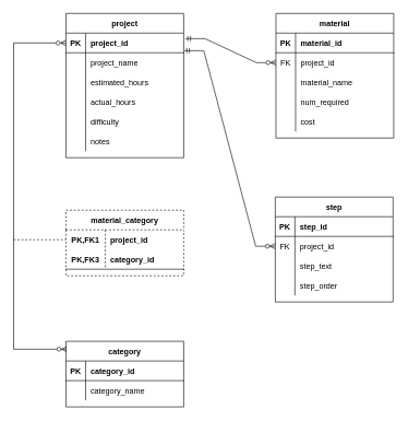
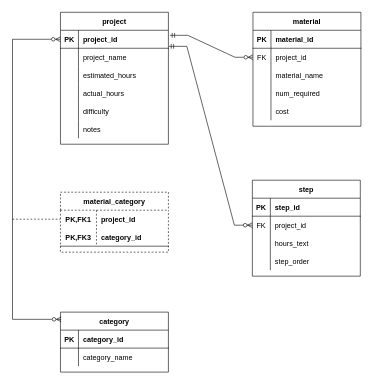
  <mxCell id="0" />
  <mxCell id="1" parent="0" />
  <mxCell id="2" value="project" style="shape=table;startSize=30;container=1;collapsible=1;childLayout=tableLayout;fixedRows=1;rowLines=0;fontStyle=1;align=center;resizeLast=1;" vertex="1" parent="1"><mxGeometry x="100" y="20" width="180" height="220" as="geometry" /></mxCell>
  <mxCell id="3" value="" style="shape=tableRow;horizontal=0;startSize=0;swimlaneHead=0;swimlaneBody=0;fillColor=none;collapsible=0;dropTarget=0;points=[[0,0.5],[1,0.5]];portConstraint=eastwest;top=0;left=0;right=0;bottom=1;" vertex="1" parent="2"><mxGeometry y="30" width="180" height="30" as="geometry" /></mxCell>
  <mxCell id="4" value="PK" style="shape=partialRectangle;connectable=0;fillColor=none;top=0;left=0;bottom=0;right=0;fontStyle=1;overflow=hidden;" vertex="1" parent="3"><mxGeometry width="30" height="30" as="geometry"><mxRectangle width="30" height="30" as="alternateBounds" /></mxGeometry></mxCell>
  <mxCell id="5" value="project_id" style="shape=partialRectangle;connectable=0;fillColor=none;top=0;left=0;bottom=0;right=0;align=left;spacingLeft=6;fontStyle=1;overflow=hidden;" vertex="1" parent="3"><mxGeometry x="30" width="150" height="30" as="geometry"><mxRectangle width="150" height="30" as="alternateBounds" /></mxGeometry></mxCell>
  <mxCell id="6" value="" style="shape=tableRow;horizontal=0;startSize=0;swimlaneHead=0;swimlaneBody=0;fillColor=none;collapsible=0;dropTarget=0;points=[[0,0.5],[1,0.5]];portConstraint=eastwest;top=0;left=0;right=0;bottom=0;" vertex="1" parent="2"><mxGeometry y="60" width="180" height="30" as="geometry" /></mxCell>
  <mxCell id="7" value="" style="shape=partialRectangle;connectable=0;fillColor=none;top=0;left=0;bottom=0;right=0;editable=1;overflow=hidden;" vertex="1" parent="6"><mxGeometry width="30" height="30" as="geometry"><mxRectangle width="30" height="30" as="alternateBounds" /></mxGeometry></mxCell>
  <mxCell id="8" value="project_name" style="shape=partialRectangle;connectable=0;fillColor=none;top=0;left=0;bottom=0;right=0;align=left;spacingLeft=6;overflow=hidden;" vertex="1" parent="6"><mxGeometry x="30" width="150" height="30" as="geometry"><mxRectangle width="150" height="30" as="alternateBounds" /></mxGeometry></mxCell>
  <mxCell id="9" value="" style="shape=tableRow;horizontal=0;startSize=0;swimlaneHead=0;swimlaneBody=0;fillColor=none;collapsible=0;dropTarget=0;points=[[0,0.5],[1,0.5]];portConstraint=eastwest;top=0;left=0;right=0;bottom=0;" vertex="1" parent="2"><mxGeometry y="90" width="180" height="30" as="geometry" /></mxCell>
  <mxCell id="10" value="" style="shape=partialRectangle;connectable=0;fillColor=none;top=0;left=0;bottom=0;right=0;editable=1;overflow=hidden;" vertex="1" parent="9"><mxGeometry width="30" height="30" as="geometry"><mxRectangle width="30" height="30" as="alternateBounds" /></mxGeometry></mxCell>
  <mxCell id="11" value="estimated_hours" style="shape=partialRectangle;connectable=0;fillColor=none;top=0;left=0;bottom=0;right=0;align=left;spacingLeft=6;overflow=hidden;" vertex="1" parent="9"><mxGeometry x="30" width="150" height="30" as="geometry"><mxRectangle width="150" height="30" as="alternateBounds" /></mxGeometry></mxCell>
  <mxCell id="12" value="" style="shape=tableRow;horizontal=0;startSize=0;swimlaneHead=0;swimlaneBody=0;fillColor=none;collapsible=0;dropTarget=0;points=[[0,0.5],[1,0.5]];portConstraint=eastwest;top=0;left=0;right=0;bottom=0;" vertex="1" parent="2"><mxGeometry y="120" width="180" height="30" as="geometry" /></mxCell>
  <mxCell id="13" value="" style="shape=partialRectangle;connectable=0;fillColor=none;top=0;left=0;bottom=0;right=0;editable=1;overflow=hidden;" vertex="1" parent="12"><mxGeometry width="30" height="30" as="geometry"><mxRectangle width="30" height="30" as="alternateBounds" /></mxGeometry></mxCell>
  <mxCell id="14" value="actual_hours" style="shape=partialRectangle;connectable=0;fillColor=none;top=0;left=0;bottom=0;right=0;align=left;spacingLeft=6;overflow=hidden;" vertex="1" parent="12"><mxGeometry x="30" width="150" height="30" as="geometry"><mxRectangle width="150" height="30" as="alternateBounds" /></mxGeometry></mxCell>
  <mxCell id="15" style="shape=tableRow;horizontal=0;startSize=0;swimlaneHead=0;swimlaneBody=0;fillColor=none;collapsible=0;dropTarget=0;points=[[0,0.5],[1,0.5]];portConstraint=eastwest;top=0;left=0;right=0;bottom=0;" vertex="1" parent="2"><mxGeometry y="150" width="180" height="30" as="geometry" /></mxCell>
  <mxCell id="16" style="shape=partialRectangle;connectable=0;fillColor=none;top=0;left=0;bottom=0;right=0;editable=1;overflow=hidden;" vertex="1" parent="15"><mxGeometry width="30" height="30" as="geometry"><mxRectangle width="30" height="30" as="alternateBounds" /></mxGeometry></mxCell>
  <mxCell id="17" value="difficulty" style="shape=partialRectangle;connectable=0;fillColor=none;top=0;left=0;bottom=0;right=0;align=left;spacingLeft=6;overflow=hidden;" vertex="1" parent="15"><mxGeometry x="30" width="150" height="30" as="geometry"><mxRectangle width="150" height="30" as="alternateBounds" /></mxGeometry></mxCell>
  <mxCell id="18" style="shape=tableRow;horizontal=0;startSize=0;swimlaneHead=0;swimlaneBody=0;fillColor=none;collapsible=0;dropTarget=0;points=[[0,0.5],[1,0.5]];portConstraint=eastwest;top=0;left=0;right=0;bottom=0;" vertex="1" parent="2"><mxGeometry y="180" width="180" height="30" as="geometry" /></mxCell>
  <mxCell id="19" style="shape=partialRectangle;connectable=0;fillColor=none;top=0;left=0;bottom=0;right=0;editable=1;overflow=hidden;" vertex="1" parent="18"><mxGeometry width="30" height="30" as="geometry"><mxRectangle width="30" height="30" as="alternateBounds" /></mxGeometry></mxCell>
  <mxCell id="20" value="notes" style="shape=partialRectangle;connectable=0;fillColor=none;top=0;left=0;bottom=0;right=0;align=left;spacingLeft=6;overflow=hidden;" vertex="1" parent="18"><mxGeometry x="30" width="150" height="30" as="geometry"><mxRectangle width="150" height="30" as="alternateBounds" /></mxGeometry></mxCell>
  <mxCell id="21" value="material" style="shape=table;startSize=30;container=1;collapsible=1;childLayout=tableLayout;fixedRows=1;rowLines=0;fontStyle=1;align=center;resizeLast=1;" vertex="1" parent="1"><mxGeometry x="421" y="20" width="180" height="190" as="geometry" /></mxCell>
  <mxCell id="22" value="" style="shape=tableRow;horizontal=0;startSize=0;swimlaneHead=0;swimlaneBody=0;fillColor=none;collapsible=0;dropTarget=0;points=[[0,0.5],[1,0.5]];portConstraint=eastwest;top=0;left=0;right=0;bottom=1;" vertex="1" parent="21"><mxGeometry y="30" width="180" height="30" as="geometry" /></mxCell>
  <mxCell id="23" value="PK" style="shape=partialRectangle;connectable=0;fillColor=none;top=0;left=0;bottom=0;right=0;fontStyle=1;overflow=hidden;" vertex="1" parent="22"><mxGeometry width="30" height="30" as="geometry"><mxRectangle width="30" height="30" as="alternateBounds" /></mxGeometry></mxCell>
  <mxCell id="24" value="material_id" style="shape=partialRectangle;connectable=0;fillColor=none;top=0;left=0;bottom=0;right=0;align=left;spacingLeft=6;fontStyle=1;overflow=hidden;" vertex="1" parent="22"><mxGeometry x="30" width="150" height="30" as="geometry"><mxRectangle width="150" height="30" as="alternateBounds" /></mxGeometry></mxCell>
  <mxCell id="25" value="" style="shape=tableRow;horizontal=0;startSize=0;swimlaneHead=0;swimlaneBody=0;fillColor=none;collapsible=0;dropTarget=0;points=[[0,0.5],[1,0.5]];portConstraint=eastwest;top=0;left=0;right=0;bottom=0;" vertex="1" parent="21"><mxGeometry y="60" width="180" height="30" as="geometry" /></mxCell>
  <mxCell id="26" value="FK" style="shape=partialRectangle;connectable=0;fillColor=none;top=0;left=0;bottom=0;right=0;editable=1;overflow=hidden;" vertex="1" parent="25"><mxGeometry width="30" height="30" as="geometry"><mxRectangle width="30" height="30" as="alternateBounds" /></mxGeometry></mxCell>
  <mxCell id="27" value="project_id" style="shape=partialRectangle;connectable=0;fillColor=none;top=0;left=0;bottom=0;right=0;align=left;spacingLeft=6;overflow=hidden;" vertex="1" parent="25"><mxGeometry x="30" width="150" height="30" as="geometry"><mxRectangle width="150" height="30" as="alternateBounds" /></mxGeometry></mxCell>
  <mxCell id="28" value="" style="shape=tableRow;horizontal=0;startSize=0;swimlaneHead=0;swimlaneBody=0;fillColor=none;collapsible=0;dropTarget=0;points=[[0,0.5],[1,0.5]];portConstraint=eastwest;top=0;left=0;right=0;bottom=0;" vertex="1" parent="21"><mxGeometry y="90" width="180" height="30" as="geometry" /></mxCell>
  <mxCell id="29" value="" style="shape=partialRectangle;connectable=0;fillColor=none;top=0;left=0;bottom=0;right=0;editable=1;overflow=hidden;" vertex="1" parent="28"><mxGeometry width="30" height="30" as="geometry"><mxRectangle width="30" height="30" as="alternateBounds" /></mxGeometry></mxCell>
  <mxCell id="30" value="material_name" style="shape=partialRectangle;connectable=0;fillColor=none;top=0;left=0;bottom=0;right=0;align=left;spacingLeft=6;overflow=hidden;" vertex="1" parent="28"><mxGeometry x="30" width="150" height="30" as="geometry"><mxRectangle width="150" height="30" as="alternateBounds" /></mxGeometry></mxCell>
  <mxCell id="31" value="" style="shape=tableRow;horizontal=0;startSize=0;swimlaneHead=0;swimlaneBody=0;fillColor=none;collapsible=0;dropTarget=0;points=[[0,0.5],[1,0.5]];portConstraint=eastwest;top=0;left=0;right=0;bottom=0;" vertex="1" parent="21"><mxGeometry y="120" width="180" height="30" as="geometry" /></mxCell>
  <mxCell id="32" value="" style="shape=partialRectangle;connectable=0;fillColor=none;top=0;left=0;bottom=0;right=0;editable=1;overflow=hidden;" vertex="1" parent="31"><mxGeometry width="30" height="30" as="geometry"><mxRectangle width="30" height="30" as="alternateBounds" /></mxGeometry></mxCell>
  <mxCell id="33" value="num_required" style="shape=partialRectangle;connectable=0;fillColor=none;top=0;left=0;bottom=0;right=0;align=left;spacingLeft=6;overflow=hidden;" vertex="1" parent="31"><mxGeometry x="30" width="150" height="30" as="geometry"><mxRectangle width="150" height="30" as="alternateBounds" /></mxGeometry></mxCell>
  <mxCell id="34" style="shape=tableRow;horizontal=0;startSize=0;swimlaneHead=0;swimlaneBody=0;fillColor=none;collapsible=0;dropTarget=0;points=[[0,0.5],[1,0.5]];portConstraint=eastwest;top=0;left=0;right=0;bottom=0;" vertex="1" parent="21"><mxGeometry y="150" width="180" height="30" as="geometry" /></mxCell>
  <mxCell id="35" style="shape=partialRectangle;connectable=0;fillColor=none;top=0;left=0;bottom=0;right=0;editable=1;overflow=hidden;" vertex="1" parent="34"><mxGeometry width="30" height="30" as="geometry"><mxRectangle width="30" height="30" as="alternateBounds" /></mxGeometry></mxCell>
  <mxCell id="36" value="cost" style="shape=partialRectangle;connectable=0;fillColor=none;top=0;left=0;bottom=0;right=0;align=left;spacingLeft=6;overflow=hidden;" vertex="1" parent="34"><mxGeometry x="30" width="150" height="30" as="geometry"><mxRectangle width="150" height="30" as="alternateBounds" /></mxGeometry></mxCell>
  <mxCell id="37" value="" style="edgeStyle=entityRelationEdgeStyle;fontSize=12;html=1;endArrow=ERzeroToMany;startArrow=ERmandOne;rounded=0;exitX=1.013;exitY=0.28;exitDx=0;exitDy=0;exitPerimeter=0;entryX=0;entryY=0.5;entryDx=0;entryDy=0;endFill=0;" edge="1" parent="1" source="3" target="25"><mxGeometry width="100" height="100" relative="1" as="geometry"><mxPoint x="310" y="320" as="sourcePoint" /><mxPoint x="410" y="220" as="targetPoint" /></mxGeometry></mxCell>
  <mxCell id="38" value="step" style="shape=table;startSize=30;container=1;collapsible=1;childLayout=tableLayout;fixedRows=1;rowLines=0;fontStyle=1;align=center;resizeLast=1;" vertex="1" parent="1"><mxGeometry x="420" y="300" width="180" height="160" as="geometry" /></mxCell>
  <mxCell id="39" value="" style="shape=tableRow;horizontal=0;startSize=0;swimlaneHead=0;swimlaneBody=0;fillColor=none;collapsible=0;dropTarget=0;points=[[0,0.5],[1,0.5]];portConstraint=eastwest;top=0;left=0;right=0;bottom=1;" vertex="1" parent="38"><mxGeometry y="30" width="180" height="30" as="geometry" /></mxCell>
  <mxCell id="40" value="PK" style="shape=partialRectangle;connectable=0;fillColor=none;top=0;left=0;bottom=0;right=0;fontStyle=1;overflow=hidden;" vertex="1" parent="39"><mxGeometry width="30" height="30" as="geometry"><mxRectangle width="30" height="30" as="alternateBounds" /></mxGeometry></mxCell>
  <mxCell id="41" value="step_id" style="shape=partialRectangle;connectable=0;fillColor=none;top=0;left=0;bottom=0;right=0;align=left;spacingLeft=6;fontStyle=1;overflow=hidden;" vertex="1" parent="39"><mxGeometry x="30" width="150" height="30" as="geometry"><mxRectangle width="150" height="30" as="alternateBounds" /></mxGeometry></mxCell>
  <mxCell id="42" value="" style="shape=tableRow;horizontal=0;startSize=0;swimlaneHead=0;swimlaneBody=0;fillColor=none;collapsible=0;dropTarget=0;points=[[0,0.5],[1,0.5]];portConstraint=eastwest;top=0;left=0;right=0;bottom=0;" vertex="1" parent="38"><mxGeometry y="60" width="180" height="30" as="geometry" /></mxCell>
  <mxCell id="43" value="FK" style="shape=partialRectangle;connectable=0;fillColor=none;top=0;left=0;bottom=0;right=0;editable=1;overflow=hidden;" vertex="1" parent="42"><mxGeometry width="30" height="30" as="geometry"><mxRectangle width="30" height="30" as="alternateBounds" /></mxGeometry></mxCell>
  <mxCell id="44" value="project_id" style="shape=partialRectangle;connectable=0;fillColor=none;top=0;left=0;bottom=0;right=0;align=left;spacingLeft=6;overflow=hidden;" vertex="1" parent="42"><mxGeometry x="30" width="150" height="30" as="geometry"><mxRectangle width="150" height="30" as="alternateBounds" /></mxGeometry></mxCell>
  <mxCell id="45" value="" style="shape=tableRow;horizontal=0;startSize=0;swimlaneHead=0;swimlaneBody=0;fillColor=none;collapsible=0;dropTarget=0;points=[[0,0.5],[1,0.5]];portConstraint=eastwest;top=0;left=0;right=0;bottom=0;" vertex="1" parent="38"><mxGeometry y="90" width="180" height="30" as="geometry" /></mxCell>
  <mxCell id="46" value="" style="shape=partialRectangle;connectable=0;fillColor=none;top=0;left=0;bottom=0;right=0;editable=1;overflow=hidden;" vertex="1" parent="45"><mxGeometry width="30" height="30" as="geometry"><mxRectangle width="30" height="30" as="alternateBounds" /></mxGeometry></mxCell>
- <mxCell id="47" value="step_text" style="shape=partialRectangle;connectable=0;fillColor=none;top=0;left=0;bottom=0;right=0;align=left;spacingLeft=6;overflow=hidden;" vertex="1" parent="45"><mxGeometry x="30" width="150" height="30" as="geometry"><mxRectangle width="150" height="30" as="alternateBounds" /></mxGeometry></mxCell>
+ <mxCell id="47" value="hours_text" style="shape=partialRectangle;connectable=0;fillColor=none;top=0;left=0;bottom=0;right=0;align=left;spacingLeft=6;overflow=hidden;" vertex="1" parent="45"><mxGeometry x="30" width="150" height="30" as="geometry"><mxRectangle width="150" height="30" as="alternateBounds" /></mxGeometry></mxCell>
  <mxCell id="48" value="" style="shape=tableRow;horizontal=0;startSize=0;swimlaneHead=0;swimlaneBody=0;fillColor=none;collapsible=0;dropTarget=0;points=[[0,0.5],[1,0.5]];portConstraint=eastwest;top=0;left=0;right=0;bottom=0;" vertex="1" parent="38"><mxGeometry y="120" width="180" height="30" as="geometry" /></mxCell>
  <mxCell id="49" value="" style="shape=partialRectangle;connectable=0;fillColor=none;top=0;left=0;bottom=0;right=0;editable=1;overflow=hidden;" vertex="1" parent="48"><mxGeometry width="30" height="30" as="geometry"><mxRectangle width="30" height="30" as="alternateBounds" /></mxGeometry></mxCell>
  <mxCell id="50" value="step_order" style="shape=partialRectangle;connectable=0;fillColor=none;top=0;left=0;bottom=0;right=0;align=left;spacingLeft=6;overflow=hidden;" vertex="1" parent="48"><mxGeometry x="30" width="150" height="30" as="geometry"><mxRectangle width="150" height="30" as="alternateBounds" /></mxGeometry></mxCell>
  <mxCell id="51" value="material_category" style="shape=table;startSize=30;container=1;collapsible=1;childLayout=tableLayout;fixedRows=1;rowLines=0;fontStyle=1;align=center;resizeLast=1;dashed=1;" vertex="1" parent="1"><mxGeometry x="100" y="320" width="180" height="100" as="geometry" /></mxCell>
  <mxCell id="52" value="" style="shape=tableRow;horizontal=0;startSize=0;swimlaneHead=0;swimlaneBody=0;fillColor=none;collapsible=0;dropTarget=0;points=[[0,0.5],[1,0.5]];portConstraint=eastwest;top=0;left=0;right=0;bottom=0;" vertex="1" parent="51"><mxGeometry y="30" width="180" height="30" as="geometry" /></mxCell>
  <mxCell id="53" value="PK,FK1" style="shape=partialRectangle;connectable=0;fillColor=none;top=0;left=0;bottom=0;right=0;fontStyle=1;overflow=hidden;" vertex="1" parent="52"><mxGeometry width="60" height="30" as="geometry"><mxRectangle width="60" height="30" as="alternateBounds" /></mxGeometry></mxCell>
  <mxCell id="54" value="project_id" style="shape=partialRectangle;connectable=0;fillColor=none;top=0;left=0;bottom=0;right=0;align=left;spacingLeft=6;fontStyle=1;overflow=hidden;" vertex="1" parent="52"><mxGeometry x="60" width="120" height="30" as="geometry"><mxRectangle width="120" height="30" as="alternateBounds" /></mxGeometry></mxCell>
  <mxCell id="55" value="" style="shape=tableRow;horizontal=0;startSize=0;swimlaneHead=0;swimlaneBody=0;fillColor=none;collapsible=0;dropTarget=0;points=[[0,0.5],[1,0.5]];portConstraint=eastwest;top=0;left=0;right=0;bottom=1;" vertex="1" parent="51"><mxGeometry y="60" width="180" height="30" as="geometry" /></mxCell>
  <mxCell id="56" value="PK,FK3" style="shape=partialRectangle;connectable=0;fillColor=none;top=0;left=0;bottom=0;right=0;fontStyle=1;overflow=hidden;" vertex="1" parent="55"><mxGeometry width="60" height="30" as="geometry"><mxRectangle width="60" height="30" as="alternateBounds" /></mxGeometry></mxCell>
  <mxCell id="57" value="category_id" style="shape=partialRectangle;connectable=0;fillColor=none;top=0;left=0;bottom=0;right=0;align=left;spacingLeft=6;fontStyle=1;overflow=hidden;" vertex="1" parent="55"><mxGeometry x="60" width="120" height="30" as="geometry"><mxRectangle width="120" height="30" as="alternateBounds" /></mxGeometry></mxCell>
  <mxCell id="58" value="" style="edgeStyle=entityRelationEdgeStyle;fontSize=12;html=1;endArrow=ERzeroToMany;startArrow=ERmandOne;rounded=0;entryX=0;entryY=0.5;entryDx=0;entryDy=0;exitX=1.004;exitY=0.893;exitDx=0;exitDy=0;exitPerimeter=0;" edge="1" parent="1" source="3" target="42"><mxGeometry width="100" height="100" relative="1" as="geometry"><mxPoint x="300" y="74" as="sourcePoint" /><mxPoint x="390" y="60" as="targetPoint" /></mxGeometry></mxCell>
  <mxCell id="59" value="category" style="shape=table;startSize=30;container=1;collapsible=1;childLayout=tableLayout;fixedRows=1;rowLines=0;fontStyle=1;align=center;resizeLast=1;" vertex="1" parent="1"><mxGeometry x="100" y="520" width="180" height="100" as="geometry" /></mxCell>
  <mxCell id="60" value="" style="shape=tableRow;horizontal=0;startSize=0;swimlaneHead=0;swimlaneBody=0;fillColor=none;collapsible=0;dropTarget=0;points=[[0,0.5],[1,0.5]];portConstraint=eastwest;top=0;left=0;right=0;bottom=1;" vertex="1" parent="59"><mxGeometry y="30" width="180" height="30" as="geometry" /></mxCell>
  <mxCell id="61" value="PK" style="shape=partialRectangle;connectable=0;fillColor=none;top=0;left=0;bottom=0;right=0;fontStyle=1;overflow=hidden;" vertex="1" parent="60"><mxGeometry width="30" height="30" as="geometry"><mxRectangle width="30" height="30" as="alternateBounds" /></mxGeometry></mxCell>
  <mxCell id="62" value="category_id" style="shape=partialRectangle;connectable=0;fillColor=none;top=0;left=0;bottom=0;right=0;align=left;spacingLeft=6;fontStyle=1;overflow=hidden;" vertex="1" parent="60"><mxGeometry x="30" width="150" height="30" as="geometry"><mxRectangle width="150" height="30" as="alternateBounds" /></mxGeometry></mxCell>
  <mxCell id="63" value="" style="shape=tableRow;horizontal=0;startSize=0;swimlaneHead=0;swimlaneBody=0;fillColor=none;collapsible=0;dropTarget=0;points=[[0,0.5],[1,0.5]];portConstraint=eastwest;top=0;left=0;right=0;bottom=0;" vertex="1" parent="59"><mxGeometry y="60" width="180" height="30" as="geometry" /></mxCell>
  <mxCell id="64" value="" style="shape=partialRectangle;connectable=0;fillColor=none;top=0;left=0;bottom=0;right=0;editable=1;overflow=hidden;" vertex="1" parent="63"><mxGeometry width="30" height="30" as="geometry"><mxRectangle width="30" height="30" as="alternateBounds" /></mxGeometry></mxCell>
  <mxCell id="65" value="category_name" style="shape=partialRectangle;connectable=0;fillColor=none;top=0;left=0;bottom=0;right=0;align=left;spacingLeft=6;overflow=hidden;" vertex="1" parent="63"><mxGeometry x="30" width="150" height="30" as="geometry"><mxRectangle width="150" height="30" as="alternateBounds" /></mxGeometry></mxCell>
  <mxCell id="66" value="" style="fontSize=12;html=1;endArrow=ERzeroToMany;startArrow=ERzeroToMany;rounded=0;exitX=0.007;exitY=0.12;exitDx=0;exitDy=0;exitPerimeter=0;edgeStyle=orthogonalEdgeStyle;startFill=0;endFill=0;" edge="1" parent="1" source="59"><mxGeometry width="100" height="100" relative="1" as="geometry"><mxPoint x="0" y="165" as="sourcePoint" /><mxPoint x="100" y="65" as="targetPoint" /><Array as="points"><mxPoint x="20" y="532" /><mxPoint x="20" y="65" /></Array></mxGeometry></mxCell>
  <mxCell id="67" value="" style="endArrow=none;html=1;rounded=0;entryX=0;entryY=0.5;entryDx=0;entryDy=0;dashed=1;" edge="1" parent="1" target="52"><mxGeometry width="50" height="50" relative="1" as="geometry"><mxPoint x="20" y="365" as="sourcePoint" /><mxPoint x="70" y="320" as="targetPoint" /></mxGeometry></mxCell>
